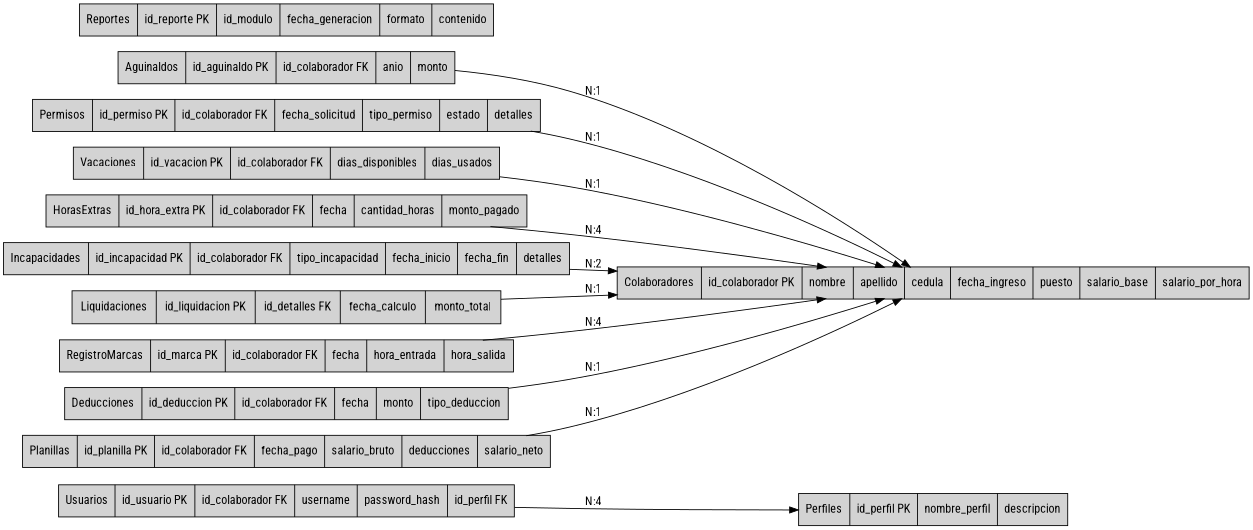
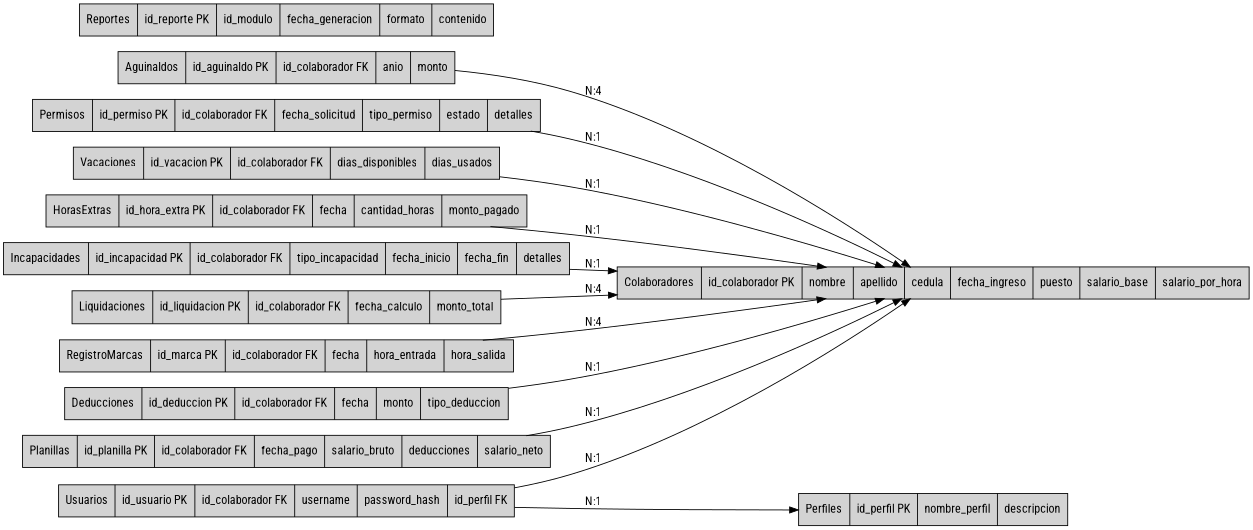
  digraph {
    fontname="Roboto Condensed"
    rankdir=LR
    node [fillcolor=lightgray fontname="Roboto Condensed" shape=record style=filled]
    edge [fontname="Roboto Condensed"]
    n1 [label="{Colaboradores|id_colaborador PK|nombre|apellido|cedula|fecha_ingreso|puesto|salario_base|salario_por_hora}"]
    n2 [label="{Aguinaldos|id_aguinaldo PK|id_colaborador FK|anio|monto}"]
    n3 [label="{Permisos|id_permiso PK|id_colaborador FK|fecha_solicitud|tipo_permiso|estado|detalles}"]
    n4 [label="{Vacaciones|id_vacacion PK|id_colaborador FK|dias_disponibles|dias_usados}"]
    n5 [label="{HorasExtras|id_hora_extra PK|id_colaborador FK|fecha|cantidad_horas|monto_pagado}"]
    n6 [label="{Incapacidades|id_incapacidad PK|id_colaborador FK|tipo_incapacidad|fecha_inicio|fecha_fin|detalles}"]
-   n7 [label="{Liquidaciones|id_liquidacion PK|id_detalles FK|fecha_calculo|monto_total}"]
+   n7 [label="{Liquidaciones|id_liquidacion PK|id_colaborador FK|fecha_calculo|monto_total}"]
    n8 [label="{RegistroMarcas|id_marca PK|id_colaborador FK|fecha|hora_entrada|hora_salida}"]
    n9 [label="{Deducciones|id_deduccion PK|id_colaborador FK|fecha|monto|tipo_deduccion}"]
    n10 [label="{Planillas|id_planilla PK|id_colaborador FK|fecha_pago|salario_bruto|deducciones|salario_neto}"]
    n11 [label="{Reportes|id_reporte PK|id_modulo|fecha_generacion|formato|contenido}"]
    n12 [label="{Perfiles|id_perfil PK|nombre_perfil|descripcion}"]
    n13 [label="{Usuarios|id_usuario PK|id_colaborador FK|username|password_hash|id_perfil FK}"]
-   n2 -> n1 [label="N:1"]
+   n2 -> n1 [label="N:4"]
    n3 -> n1 [label="N:1"]
    n4 -> n1 [label="N:1"]
-   n5 -> n1 [label="N:4"]
-   n6 -> n1 [label="N:2"]
-   n7 -> n1 [label="N:1"]
+   n5 -> n1 [label="N:1"]
+   n6 -> n1 [label="N:1"]
+   n7 -> n1 [label="N:4"]
    n8 -> n1 [label="N:4"]
    n9 -> n1 [label="N:1"]
    n10 -> n1 [label="N:1"]
-   n13 -> n12 [label="N:4"]
+   n13 -> n1 [label="N:1"]
+   n13 -> n12 [label="N:1"]
  }
